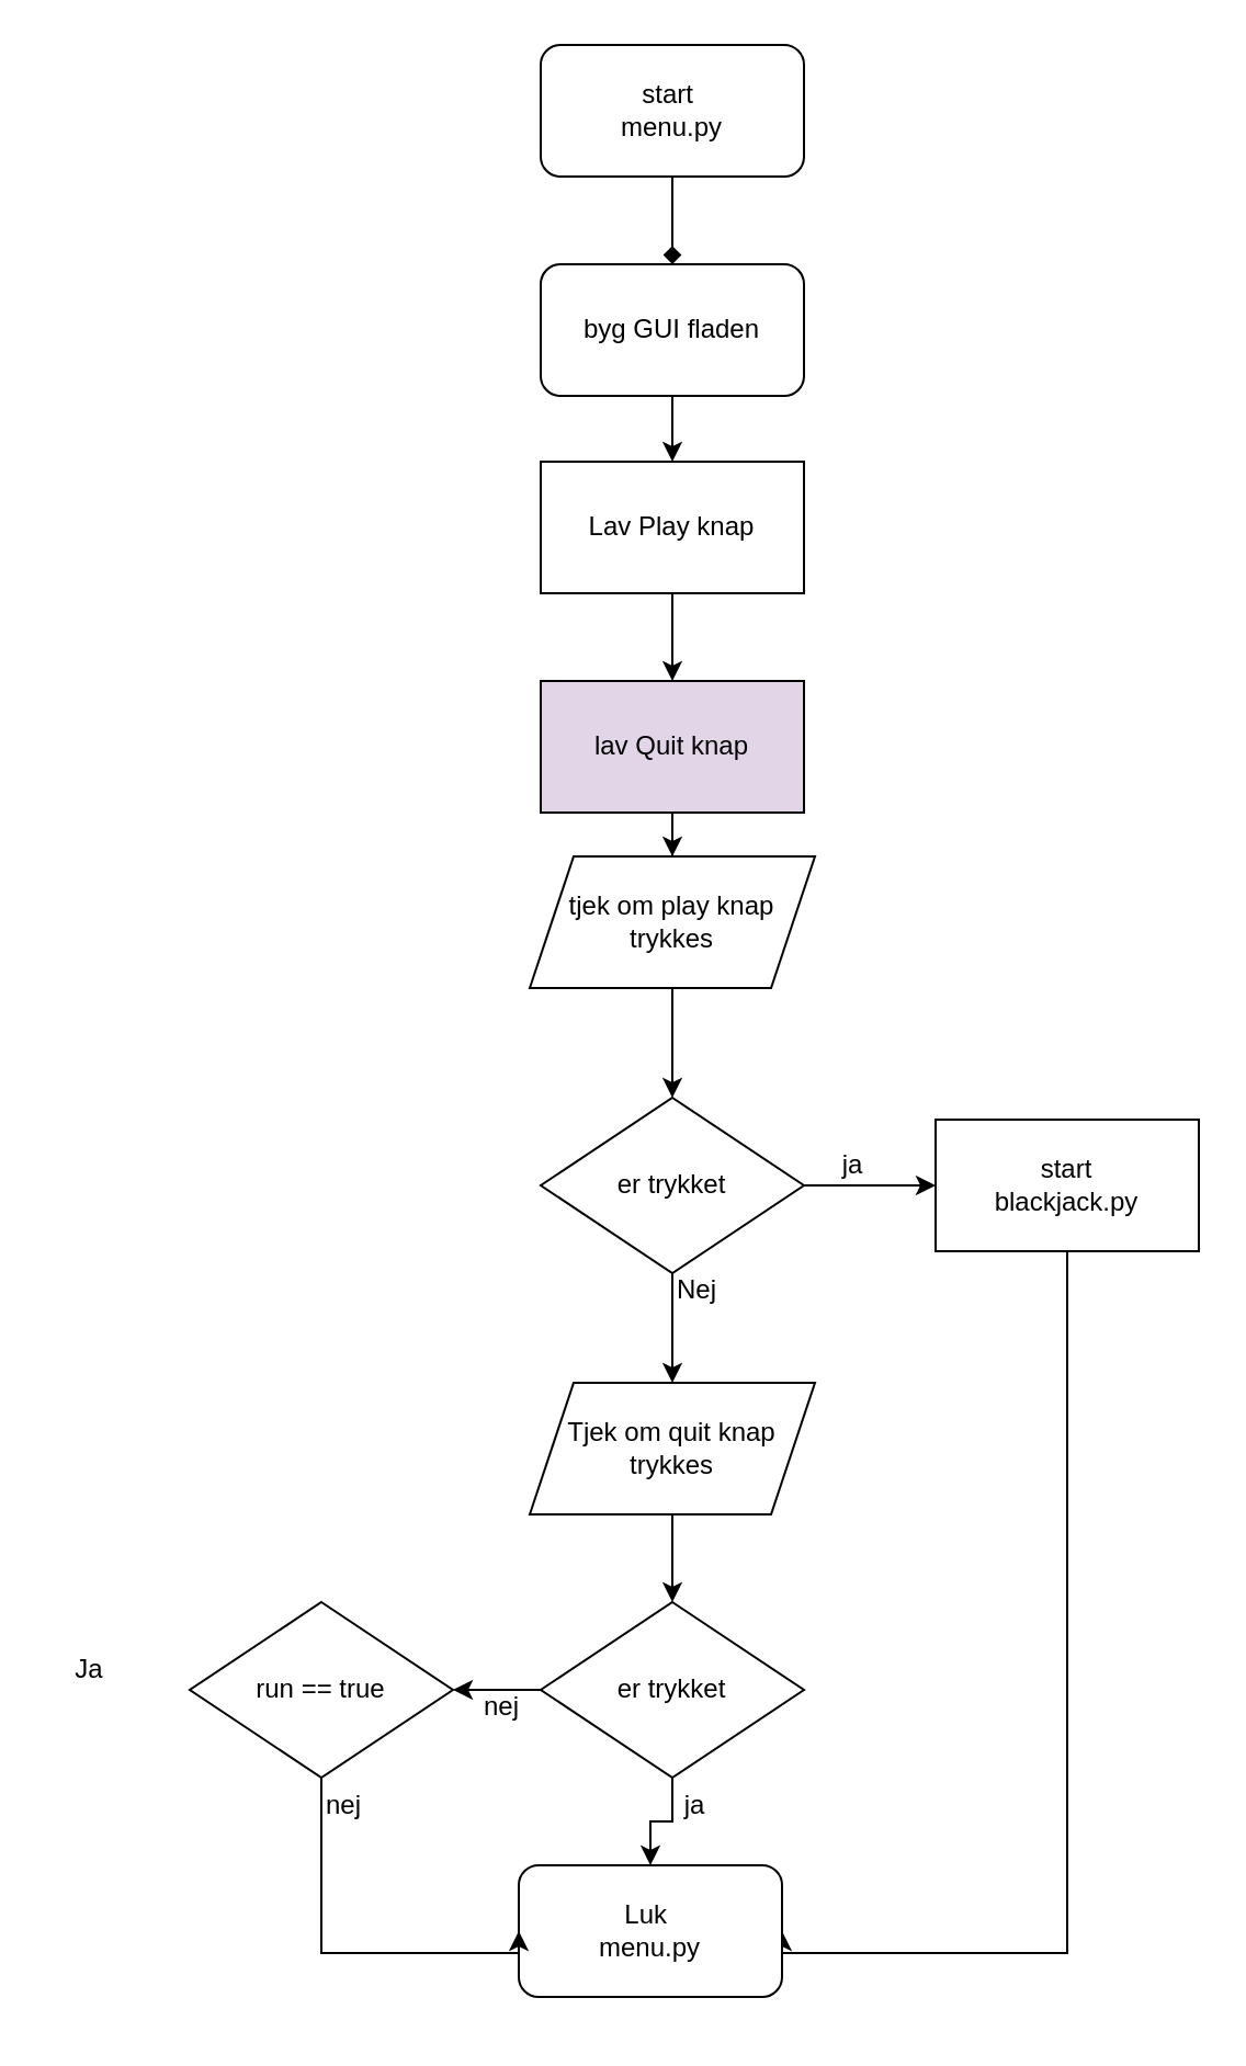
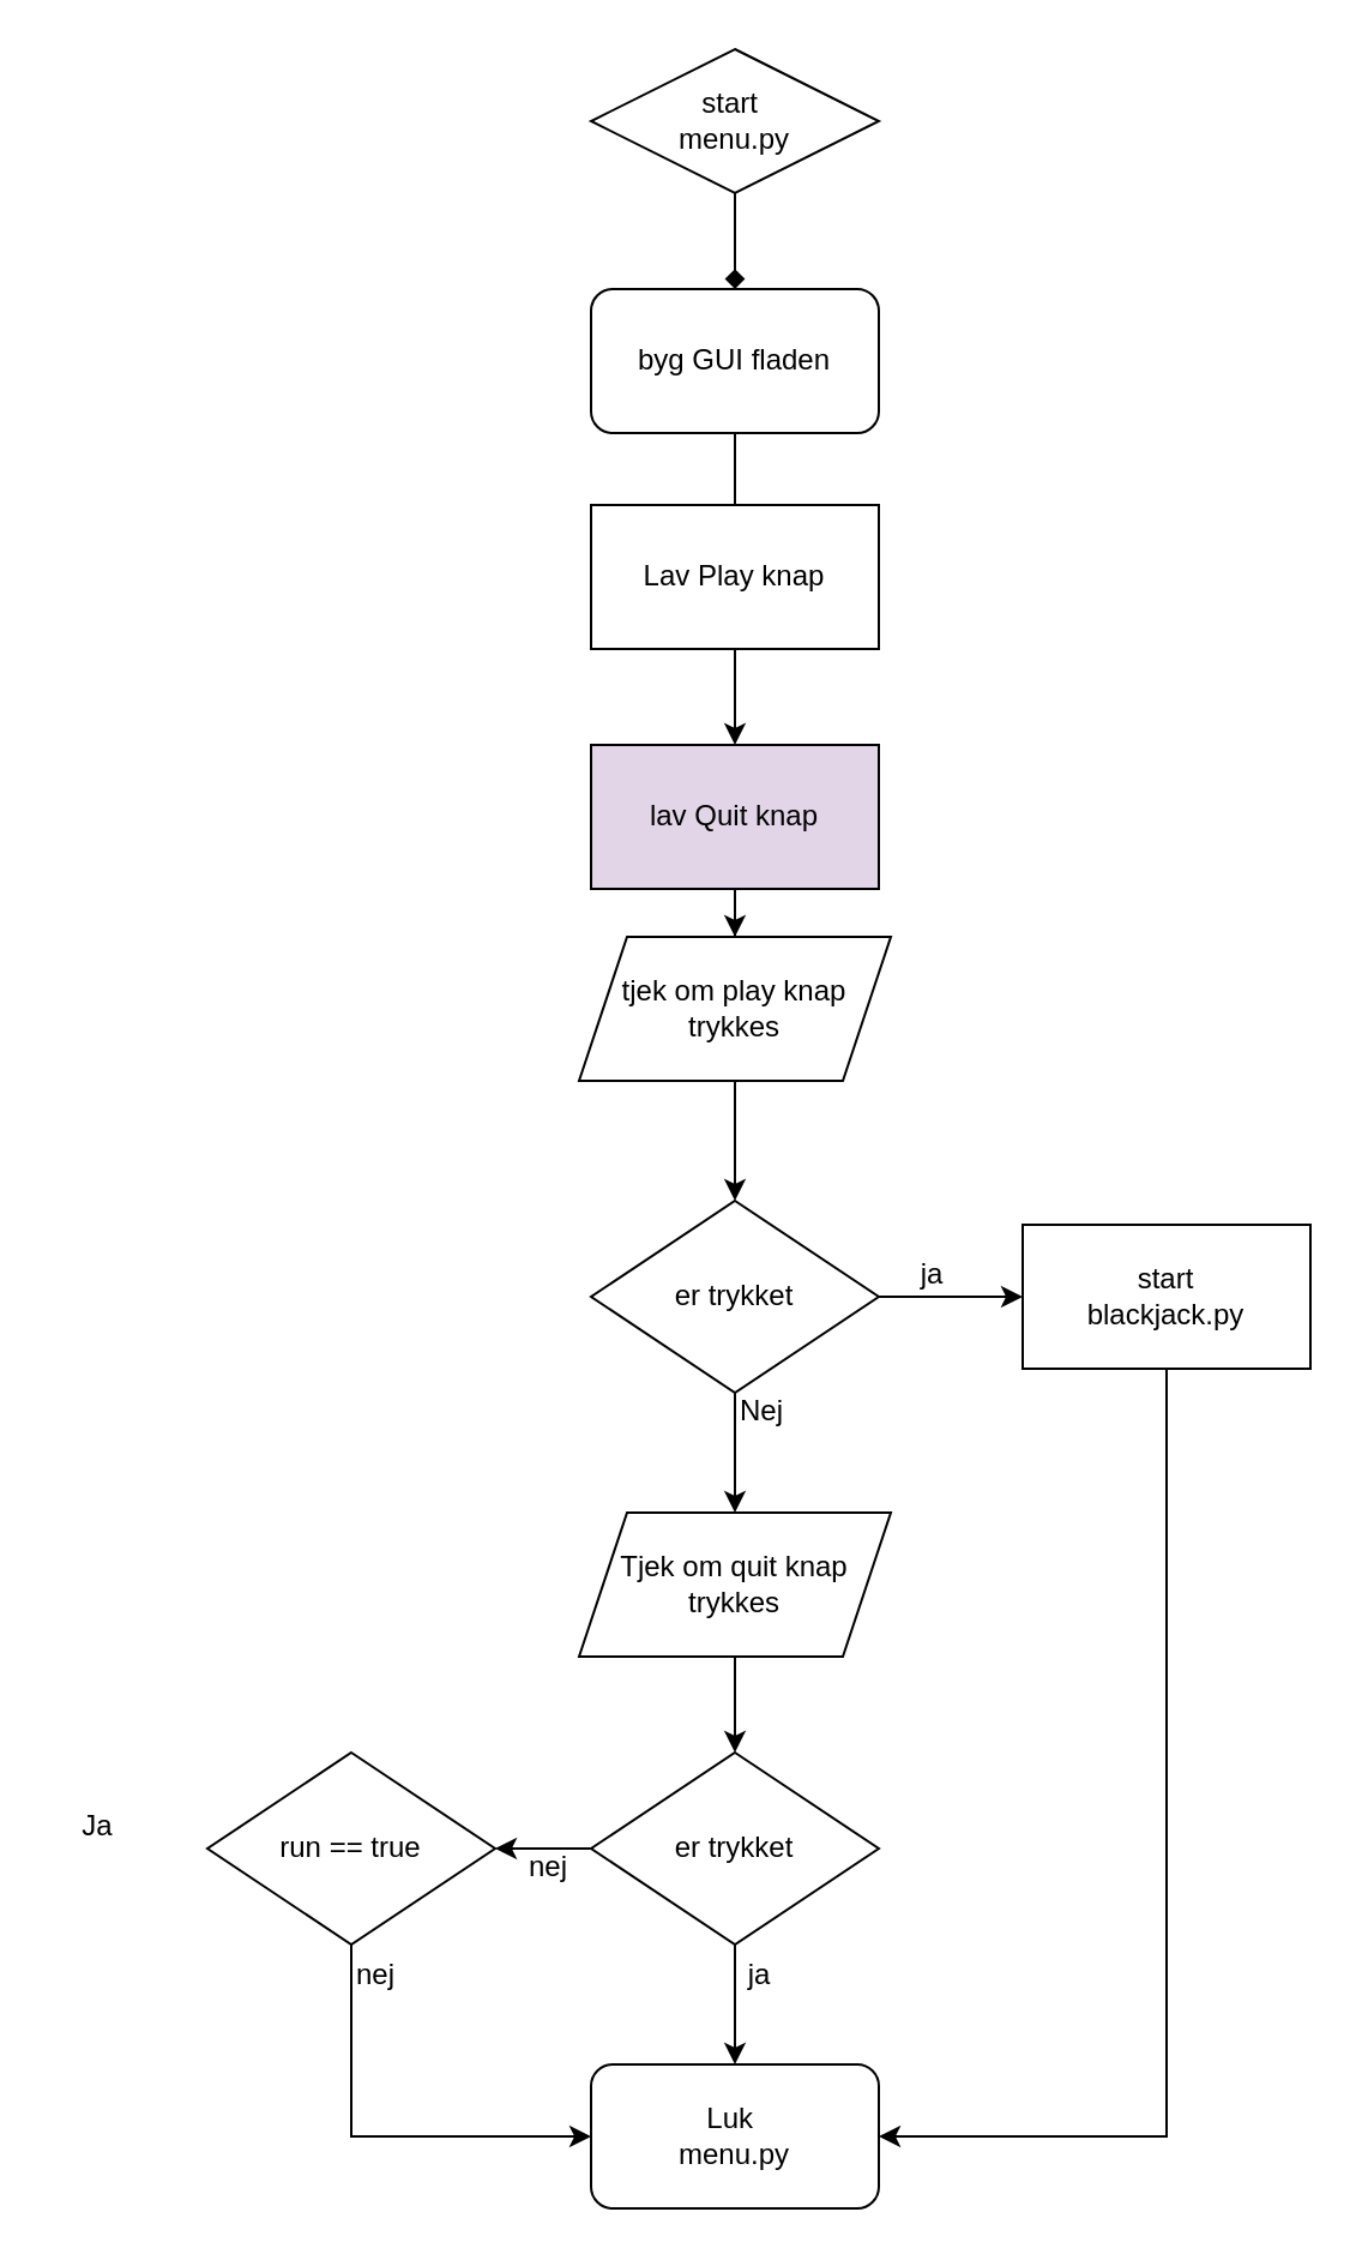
  <mxCell id="0" />
  <mxCell id="1" parent="0" />
  <mxCell id="2" style="edgeStyle=orthogonalEdgeStyle;rounded=0;orthogonalLoop=1;jettySize=auto;html=1;entryX=0.5;entryY=0;entryDx=0;entryDy=0;" edge="1" parent="1" source="3" target="6"><mxGeometry relative="1" as="geometry" /></mxCell>
  <mxCell id="3" value="tjek om play knap trykkes" style="shape=parallelogram;perimeter=parallelogramPerimeter;whiteSpace=wrap;html=1;fixedSize=1;" vertex="1" parent="1"><mxGeometry x="241" y="390" width="130" height="60" as="geometry" /></mxCell>
  <mxCell id="4" style="edgeStyle=orthogonalEdgeStyle;rounded=0;orthogonalLoop=1;jettySize=auto;html=1;" edge="1" parent="1" source="6" target="8"><mxGeometry relative="1" as="geometry" /></mxCell>
  <mxCell id="5" style="edgeStyle=orthogonalEdgeStyle;rounded=0;orthogonalLoop=1;jettySize=auto;html=1;entryX=0;entryY=0.5;entryDx=0;entryDy=0;" edge="1" parent="1" source="6" target="11"><mxGeometry relative="1" as="geometry" /></mxCell>
  <mxCell id="6" value="er trykket" style="rhombus;whiteSpace=wrap;html=1;" vertex="1" parent="1"><mxGeometry x="246" y="500" width="120" height="80" as="geometry" /></mxCell>
  <mxCell id="7" style="edgeStyle=orthogonalEdgeStyle;rounded=0;orthogonalLoop=1;jettySize=auto;html=1;entryX=0.5;entryY=0;entryDx=0;entryDy=0;" edge="1" parent="1" source="8" target="16"><mxGeometry relative="1" as="geometry" /></mxCell>
  <mxCell id="8" value="Tjek om quit knap trykkes" style="shape=parallelogram;perimeter=parallelogramPerimeter;whiteSpace=wrap;html=1;fixedSize=1;" vertex="1" parent="1"><mxGeometry x="241" y="630" width="130" height="60" as="geometry" /></mxCell>
  <mxCell id="9" value="Nej" style="text;html=1;align=center;verticalAlign=middle;resizable=0;points=[];autosize=1;strokeColor=none;fillColor=none;" vertex="1" parent="1"><mxGeometry x="297" y="573" width="40" height="30" as="geometry" /></mxCell>
  <mxCell id="10" style="edgeStyle=orthogonalEdgeStyle;rounded=0;orthogonalLoop=1;jettySize=auto;html=1;entryX=1;entryY=0.5;entryDx=0;entryDy=0;" edge="1" parent="1" source="11" target="13"><mxGeometry relative="1" as="geometry"><Array as="points"><mxPoint x="486" y="890" /></Array></mxGeometry></mxCell>
  <mxCell id="11" value="start&lt;div&gt;blackjack.py&lt;/div&gt;" style="rounded=0;whiteSpace=wrap;html=1;" vertex="1" parent="1"><mxGeometry x="426" y="510" width="120" height="60" as="geometry" /></mxCell>
  <mxCell id="12" value="ja" style="text;html=1;align=center;verticalAlign=middle;resizable=0;points=[];autosize=1;strokeColor=none;fillColor=none;" vertex="1" parent="1"><mxGeometry x="373" y="516" width="30" height="30" as="geometry" /></mxCell>
- <mxCell id="13" value="Luk&amp;nbsp;&lt;div&gt;menu.py&lt;/div&gt;" style="rounded=1;whiteSpace=wrap;html=1;" vertex="1" parent="1"><mxGeometry x="236" y="850" width="120" height="60" as="geometry" /></mxCell>
+ <mxCell id="13" value="Luk&amp;nbsp;&lt;div&gt;menu.py&lt;/div&gt;" style="rounded=1;whiteSpace=wrap;html=1;" vertex="1" parent="1"><mxGeometry x="246" y="860" width="120" height="60" as="geometry" /></mxCell>
  <mxCell id="14" style="edgeStyle=orthogonalEdgeStyle;rounded=0;orthogonalLoop=1;jettySize=auto;html=1;entryX=0.5;entryY=0;entryDx=0;entryDy=0;" edge="1" parent="1" source="16" target="13"><mxGeometry relative="1" as="geometry" /></mxCell>
  <mxCell id="15" style="edgeStyle=orthogonalEdgeStyle;rounded=0;orthogonalLoop=1;jettySize=auto;html=1;entryX=1;entryY=0.5;entryDx=0;entryDy=0;" edge="1" parent="1" source="16" target="19"><mxGeometry relative="1" as="geometry" /></mxCell>
  <mxCell id="16" value="er trykket" style="rhombus;whiteSpace=wrap;html=1;" vertex="1" parent="1"><mxGeometry x="246" y="730" width="120" height="80" as="geometry" /></mxCell>
  <mxCell id="17" value="ja" style="text;html=1;align=center;verticalAlign=middle;resizable=0;points=[];autosize=1;strokeColor=none;fillColor=none;" vertex="1" parent="1"><mxGeometry x="301" y="808" width="30" height="30" as="geometry" /></mxCell>
  <mxCell id="18" style="edgeStyle=orthogonalEdgeStyle;rounded=0;orthogonalLoop=1;jettySize=auto;html=1;entryX=0;entryY=0.5;entryDx=0;entryDy=0;" edge="1" parent="1" source="19" target="13"><mxGeometry relative="1" as="geometry"><Array as="points"><mxPoint x="146" y="890" /></Array></mxGeometry></mxCell>
  <mxCell id="19" value="run == true" style="rhombus;whiteSpace=wrap;html=1;" vertex="1" parent="1"><mxGeometry x="86" y="730" width="120" height="80" as="geometry" /></mxCell>
  <mxCell id="20" value="nej" style="text;html=1;align=center;verticalAlign=middle;resizable=0;points=[];autosize=1;strokeColor=none;fillColor=none;" vertex="1" parent="1"><mxGeometry x="208" y="763" width="40" height="30" as="geometry" /></mxCell>
  <mxCell id="21" value="Ja" style="text;html=1;align=center;verticalAlign=middle;resizable=0;points=[];autosize=1;strokeColor=none;fillColor=none;" vertex="1" parent="1"><mxGeometry x="20" y="746" width="40" height="30" as="geometry" /></mxCell>
  <mxCell id="22" style="edgeStyle=orthogonalEdgeStyle;rounded=0;orthogonalLoop=1;jettySize=auto;html=1;" edge="1" parent="1" source="23" target="25"><mxGeometry relative="1" as="geometry" /></mxCell>
  <mxCell id="23" value="Lav Play knap" style="rounded=0;whiteSpace=wrap;html=1;" vertex="1" parent="1"><mxGeometry x="246" y="210" width="120" height="60" as="geometry" /></mxCell>
  <mxCell id="24" style="edgeStyle=orthogonalEdgeStyle;rounded=0;orthogonalLoop=1;jettySize=auto;html=1;" edge="1" parent="1" source="25" target="3"><mxGeometry relative="1" as="geometry" /></mxCell>
  <mxCell id="25" value="lav Quit knap" style="whiteSpace=wrap;html=1;fillColor=#e1d5e7;" vertex="1" parent="1"><mxGeometry x="246" y="310" width="120" height="60" as="geometry" /></mxCell>
- <mxCell id="26" style="edgeStyle=orthogonalEdgeStyle;rounded=0;orthogonalLoop=1;jettySize=auto;html=1;entryX=0.5;entryY=0;entryDx=0;entryDy=0;" edge="1" parent="1" source="27" target="23"><mxGeometry relative="1" as="geometry" /></mxCell>
+ <mxCell id="26" style="edgeStyle=orthogonalEdgeStyle;rounded=0;orthogonalLoop=1;jettySize=auto;html=1;entryX=0.5;entryY=0;entryDx=0;entryDy=0;endArrow=none;" edge="1" parent="1" source="27" target="23"><mxGeometry relative="1" as="geometry" /></mxCell>
  <mxCell id="27" value="byg GUI fladen" style="whiteSpace=wrap;html=1;rounded=1;" vertex="1" parent="1"><mxGeometry x="246" y="120" width="120" height="60" as="geometry" /></mxCell>
  <mxCell id="28" style="edgeStyle=orthogonalEdgeStyle;rounded=0;orthogonalLoop=1;jettySize=auto;html=1;entryX=0.5;entryY=0;entryDx=0;entryDy=0;endArrow=diamond;" edge="1" parent="1" source="29" target="27"><mxGeometry relative="1" as="geometry" /></mxCell>
- <mxCell id="29" value="start&amp;nbsp;&lt;div&gt;menu.py&lt;/div&gt;" style="rounded=1;whiteSpace=wrap;html=1;" vertex="1" parent="1"><mxGeometry x="246" y="20" width="120" height="60" as="geometry" /></mxCell>
+ <mxCell id="29" value="start&amp;nbsp;&lt;div&gt;menu.py&lt;/div&gt;" style="rhombus;whiteSpace=wrap;html=1;" vertex="1" parent="1"><mxGeometry x="246" y="20" width="120" height="60" as="geometry" /></mxCell>
  <mxCell id="30" value="nej" style="text;html=1;align=center;verticalAlign=middle;resizable=0;points=[];autosize=1;strokeColor=none;fillColor=none;" vertex="1" parent="1"><mxGeometry x="136" y="808" width="40" height="30" as="geometry" /></mxCell>
